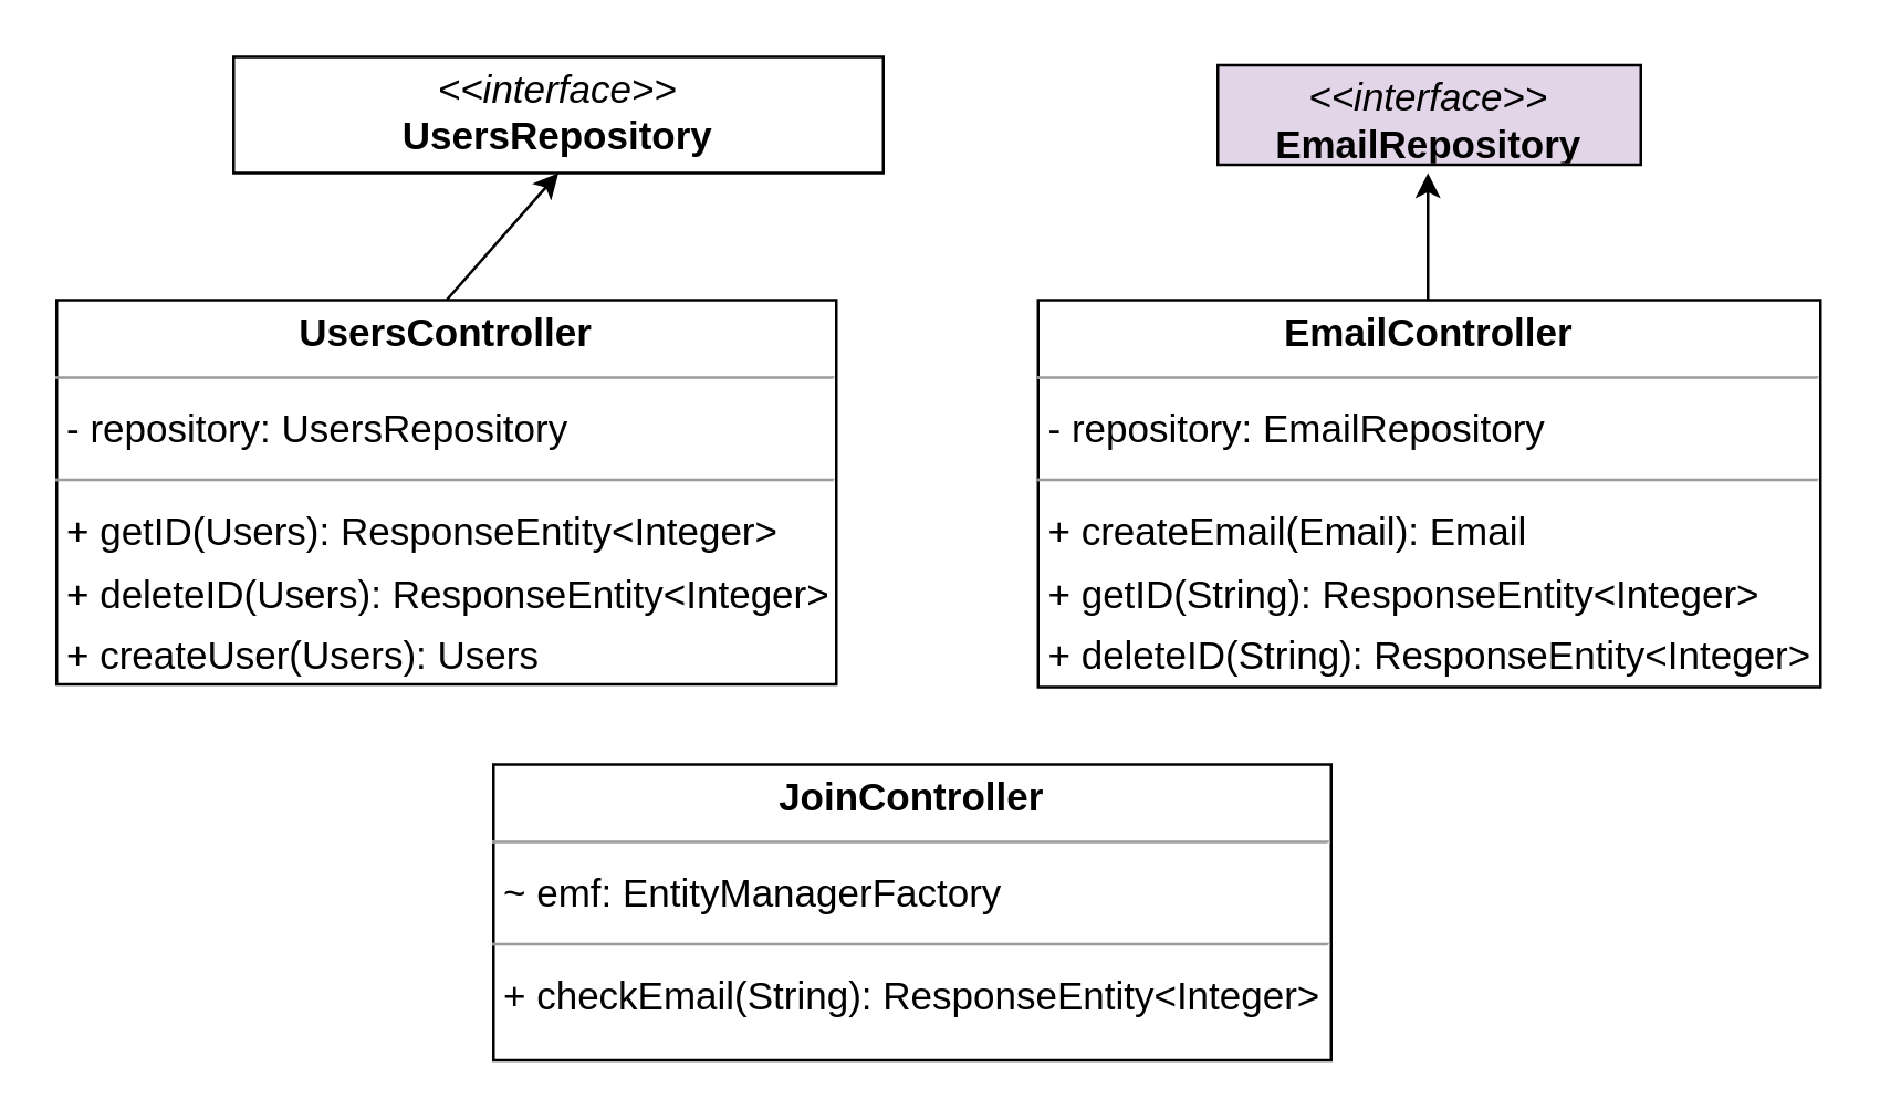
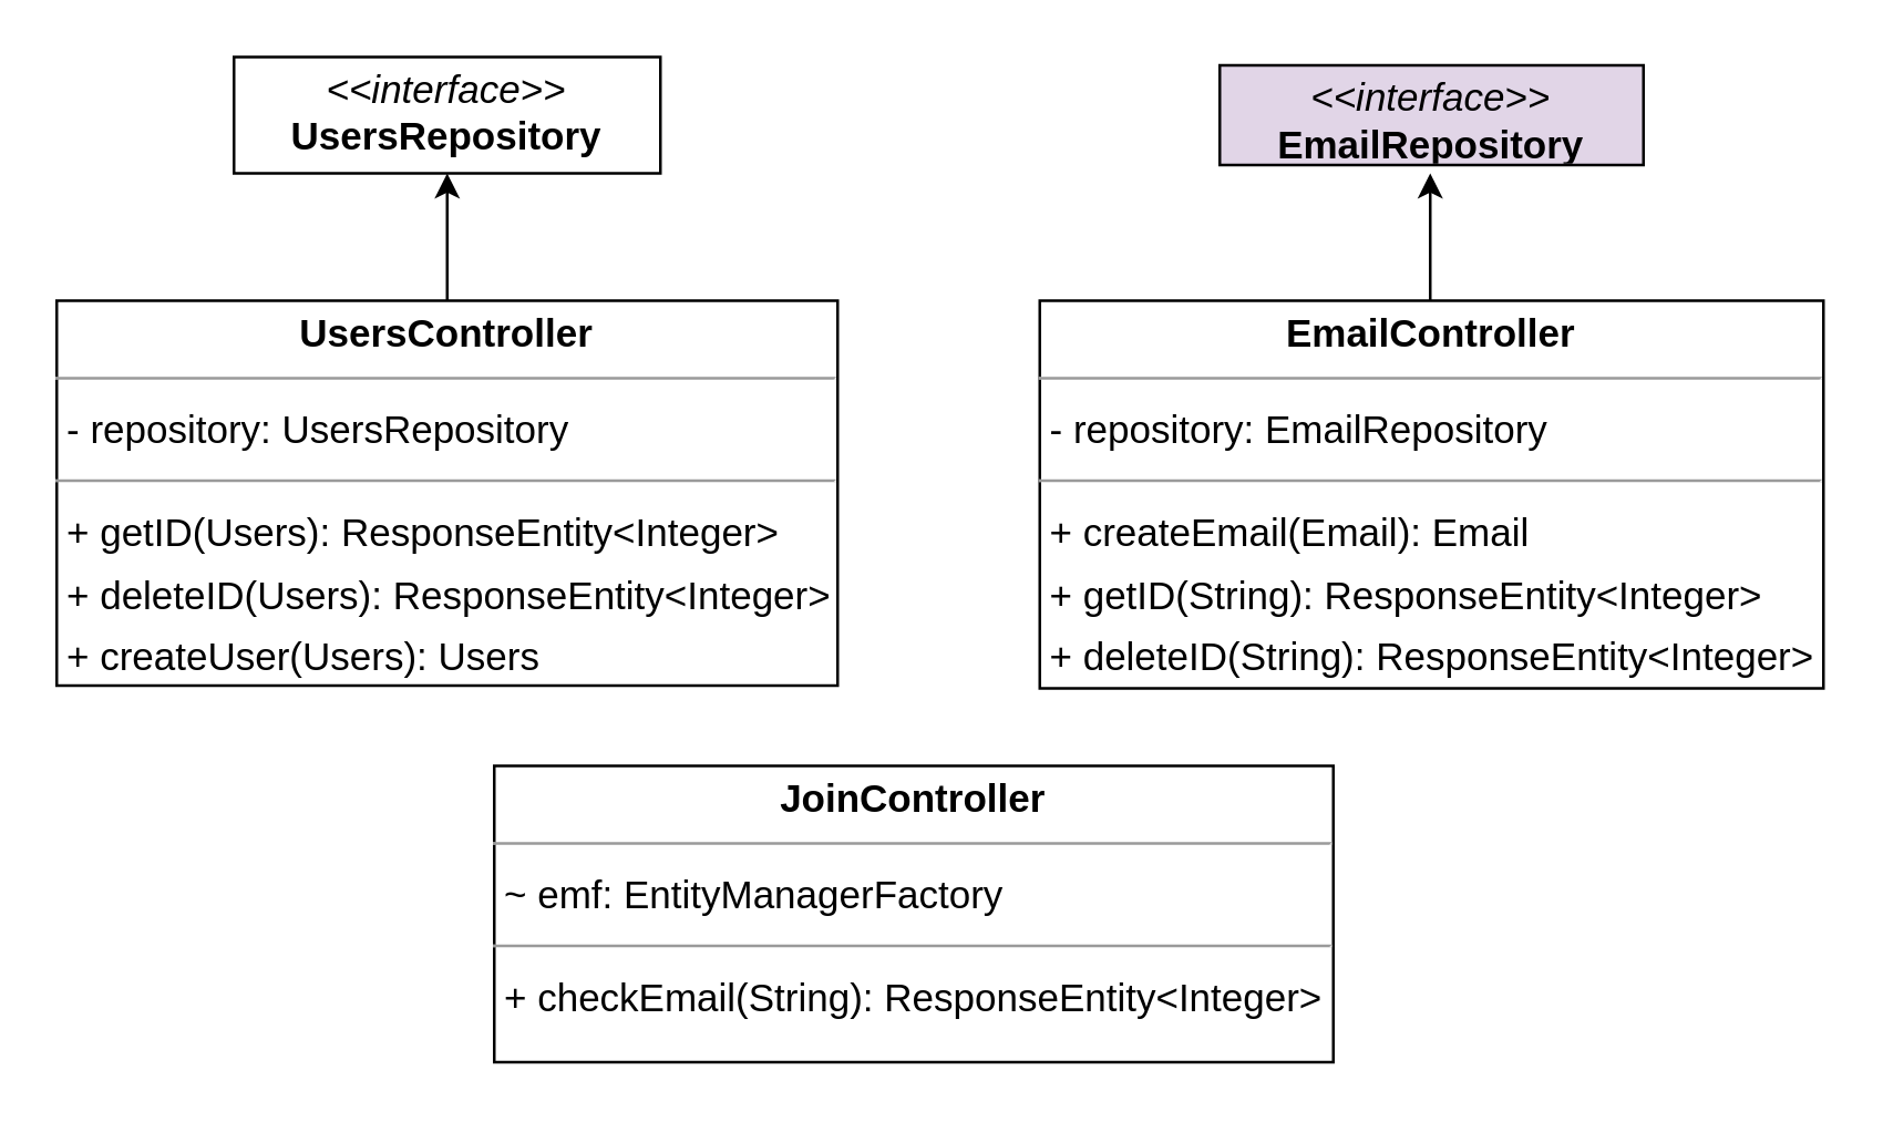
  <mxCell id="0" />
  <mxCell id="1" parent="0" />
  <mxCell id="2" value="&lt;p style=&quot;margin:0px;margin-top:4px;text-align:center;&quot;&gt;&lt;b&gt;EmailController&lt;/b&gt;&lt;/p&gt;&lt;hr size=&quot;1&quot;/&gt;&lt;p style=&quot;margin:0 0 0 4px;line-height:1.6;&quot;&gt;- repository: EmailRepository&lt;/p&gt;&lt;hr size=&quot;1&quot;/&gt;&lt;p style=&quot;margin:0 0 0 4px;line-height:1.6;&quot;&gt;+ createEmail(Email): Email&lt;br/&gt;+ getID(String): ResponseEntity&amp;lt;Integer&amp;gt;&lt;br/&gt;+ deleteID(String): ResponseEntity&amp;lt;Integer&amp;gt;&lt;/p&gt;" style="verticalAlign=top;align=left;overflow=fill;fontSize=14;fontFamily=Helvetica;html=1;rounded=0;shadow=0;comic=0;labelBackgroundColor=none;strokeWidth=1;" vertex="1" parent="1"><mxGeometry x="375" y="108" width="283" height="140" as="geometry" /></mxCell>
  <mxCell id="3" value="&lt;p style=&quot;margin:0px;margin-top:4px;text-align:center;&quot;&gt;&lt;i&gt;&amp;lt;&amp;lt;interface&amp;gt;&amp;gt;&lt;/i&gt;&lt;br/&gt;&lt;b&gt;EmailRepository&lt;/b&gt;&lt;/p&gt;&lt;hr size=&quot;1&quot;/&gt;" style="verticalAlign=top;align=left;overflow=fill;fontSize=14;fontFamily=Helvetica;html=1;rounded=0;shadow=0;comic=0;labelBackgroundColor=none;strokeWidth=1;fillColor=#e1d5e7;" vertex="1" parent="1"><mxGeometry x="440" y="23" width="153" height="36" as="geometry" /></mxCell>
  <mxCell id="4" value="&lt;p style=&quot;margin:0px;margin-top:4px;text-align:center;&quot;&gt;&lt;b&gt;JoinController&lt;/b&gt;&lt;/p&gt;&lt;hr size=&quot;1&quot;/&gt;&lt;p style=&quot;margin:0 0 0 4px;line-height:1.6;&quot;&gt;~ emf: EntityManagerFactory&lt;/p&gt;&lt;hr size=&quot;1&quot;/&gt;&lt;p style=&quot;margin:0 0 0 4px;line-height:1.6;&quot;&gt;+ checkEmail(String): ResponseEntity&amp;lt;Integer&amp;gt;&lt;/p&gt;" style="verticalAlign=top;align=left;overflow=fill;fontSize=14;fontFamily=Helvetica;html=1;rounded=0;shadow=0;comic=0;labelBackgroundColor=none;strokeWidth=1;" vertex="1" parent="1"><mxGeometry x="178" y="276" width="303" height="107" as="geometry" /></mxCell>
  <mxCell id="5" value="&lt;p style=&quot;margin:0px;margin-top:4px;text-align:center;&quot;&gt;&lt;b&gt;UsersController&lt;/b&gt;&lt;/p&gt;&lt;hr size=&quot;1&quot;/&gt;&lt;p style=&quot;margin:0 0 0 4px;line-height:1.6;&quot;&gt;- repository: UsersRepository&lt;/p&gt;&lt;hr size=&quot;1&quot;/&gt;&lt;p style=&quot;margin:0 0 0 4px;line-height:1.6;&quot;&gt;+ getID(Users): ResponseEntity&amp;lt;Integer&amp;gt;&lt;br/&gt;+ deleteID(Users): ResponseEntity&amp;lt;Integer&amp;gt;&lt;br/&gt;+ createUser(Users): Users&lt;/p&gt;" style="verticalAlign=top;align=left;overflow=fill;fontSize=14;fontFamily=Helvetica;html=1;rounded=0;shadow=0;comic=0;labelBackgroundColor=none;strokeWidth=1;" vertex="1" parent="1"><mxGeometry x="20" y="108" width="282" height="139" as="geometry" /></mxCell>
- <mxCell id="6" value="&lt;p style=&quot;margin:0px;margin-top:4px;text-align:center;&quot;&gt;&lt;i&gt;&amp;lt;&amp;lt;interface&amp;gt;&amp;gt;&lt;/i&gt;&lt;br/&gt;&lt;b&gt;UsersRepository&lt;/b&gt;&lt;/p&gt;&lt;hr size=&quot;1&quot;/&gt;" style="verticalAlign=top;align=left;overflow=fill;fontSize=14;fontFamily=Helvetica;html=1;rounded=0;shadow=0;comic=0;labelBackgroundColor=none;strokeWidth=1;" vertex="1" parent="1"><mxGeometry x="84" y="20" width="235" height="42" as="geometry" /></mxCell>
+ <mxCell id="6" value="&lt;p style=&quot;margin:0px;margin-top:4px;text-align:center;&quot;&gt;&lt;i&gt;&amp;lt;&amp;lt;interface&amp;gt;&amp;gt;&lt;/i&gt;&lt;br/&gt;&lt;b&gt;UsersRepository&lt;/b&gt;&lt;/p&gt;&lt;hr size=&quot;1&quot;/&gt;" style="verticalAlign=top;align=left;overflow=fill;fontSize=14;fontFamily=Helvetica;html=1;rounded=0;shadow=0;comic=0;labelBackgroundColor=none;strokeWidth=1;" vertex="1" parent="1"><mxGeometry x="84" y="20" width="154" height="42" as="geometry" /></mxCell>
  <mxCell id="7" value="" style="endArrow=classic;html=1;rounded=0;exitX=0.5;exitY=0;exitDx=0;exitDy=0;entryX=0.5;entryY=1;entryDx=0;entryDy=0;" edge="1" parent="1" source="5" target="6"><mxGeometry width="50" height="50" relative="1" as="geometry"><mxPoint x="165" y="96" as="sourcePoint" /><mxPoint x="215" y="46" as="targetPoint" /></mxGeometry></mxCell>
  <mxCell id="8" value="" style="endArrow=classic;html=1;rounded=0;exitX=0.5;exitY=0;exitDx=0;exitDy=0;entryX=0.5;entryY=1;entryDx=0;entryDy=0;" edge="1" parent="1"><mxGeometry width="50" height="50" relative="1" as="geometry"><mxPoint x="516" y="108" as="sourcePoint" /><mxPoint x="516" y="62" as="targetPoint" /></mxGeometry></mxCell>
